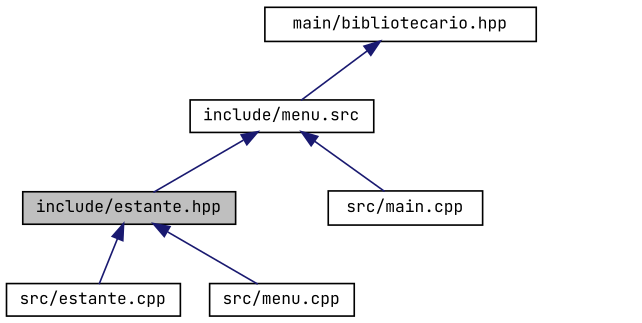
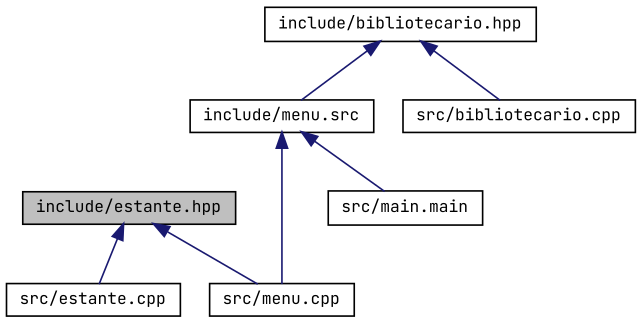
  digraph {
    fontname="JetBrains Mono"
    node [color=black fillcolor=white fontname="JetBrains Mono" fontsize=10 shape=record style=filled]
    edge [color=midnightblue dir=back fontname="JetBrains Mono" fontsize=10 labelfontname=Helvetica labelfontsize=10 style=solid]
    n1 [fillcolor=grey75 fontcolor=black height=0.2 label="include/estante.hpp" width=0.4]
    n2 [height=0.2 label="src/estante.cpp" width=0.4]
    n3 [height=0.2 label="src/menu.cpp" width=0.4]
-   n4 [height=0.2 label="main/bibliotecario.hpp" width=0.4]
+   n4 [height=0.2 label="include/bibliotecario.hpp" width=0.4]
    n5 [height=0.2 label="include/menu.src" width=0.4]
-   n7 [height=0.2 label="src/main.cpp" width=0.4]
+   n6 [height=0.2 label="src/bibliotecario.cpp" width=0.4]
+   n7 [height=0.2 label="src/main.main" width=0.4]
    n1 -> n2
    n1 -> n3
    n4 -> n5
-   n5 -> n1
+   n4 -> n6
+   n5 -> n3
    n5 -> n7
  }
